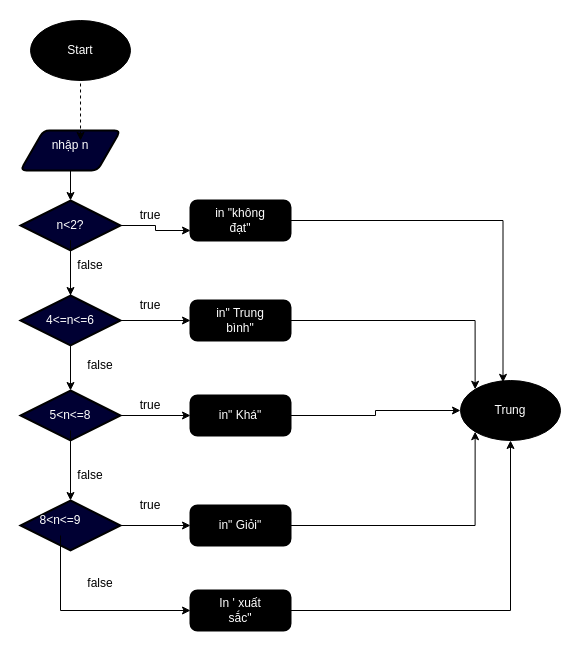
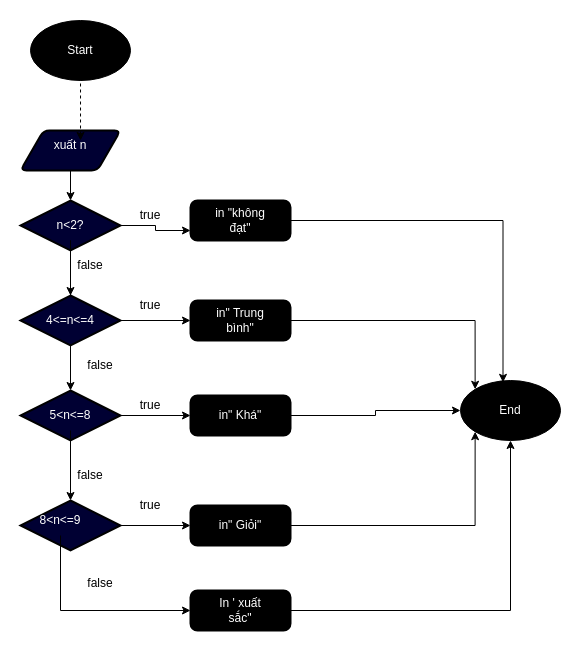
  <mxCell id="0" />
  <mxCell id="1" parent="0" />
  <mxCell id="2" value="" style="ellipse;whiteSpace=wrap;html=1;fillColor=#000000;" vertex="1" parent="1"><mxGeometry x="30" width="100" height="60" as="geometry" y="20" /></mxCell>
  <mxCell id="3" value="" style="ellipse;whiteSpace=wrap;html=1;fillColor=#000000;" vertex="1" parent="1"><mxGeometry x="460" y="380" width="100" height="60" as="geometry" /></mxCell>
  <mxCell id="4" value="&lt;font color=&quot;#ffffff&quot;&gt;Start&lt;/font&gt;" style="text;strokeColor=none;align=center;fillColor=none;html=1;verticalAlign=middle;whiteSpace=wrap;rounded=0;" vertex="1" parent="1"><mxGeometry x="50" y="35" width="60" height="30" as="geometry" /></mxCell>
- <mxCell id="5" value="&lt;font color=&quot;#ffffff&quot;&gt;Trung&lt;/font&gt;" style="text;strokeColor=none;align=center;fillColor=none;html=1;verticalAlign=middle;whiteSpace=wrap;rounded=0;" vertex="1" parent="1"><mxGeometry x="480" y="395" width="60" height="30" as="geometry" /></mxCell>
+ <mxCell id="5" value="&lt;font color=&quot;#ffffff&quot;&gt;End&lt;/font&gt;" style="text;strokeColor=none;align=center;fillColor=none;html=1;verticalAlign=middle;whiteSpace=wrap;rounded=0;" vertex="1" parent="1"><mxGeometry x="480" y="395" width="60" height="30" as="geometry" /></mxCell>
  <mxCell id="6" value="" style="shape=parallelogram;html=1;strokeWidth=2;perimeter=parallelogramPerimeter;whiteSpace=wrap;rounded=1;arcSize=12;size=0.23;fillColor=#000033;" vertex="1" parent="1"><mxGeometry y="130" width="100" height="40" as="geometry" x="20" /></mxCell>
- <mxCell id="7" value="&lt;font color=&quot;#ffffff&quot;&gt;nhập n&lt;/font&gt;" style="text;strokeColor=none;align=center;fillColor=none;html=1;verticalAlign=middle;whiteSpace=wrap;rounded=0;" vertex="1" parent="1"><mxGeometry x="40" y="130" width="60" height="30" as="geometry" /></mxCell>
+ <mxCell id="7" value="&lt;font color=&quot;#ffffff&quot;&gt;xuất n&lt;/font&gt;" style="text;strokeColor=none;align=center;fillColor=none;html=1;verticalAlign=middle;whiteSpace=wrap;rounded=0;" vertex="1" parent="1"><mxGeometry x="40" y="130" width="60" height="30" as="geometry" /></mxCell>
  <mxCell id="8" style="edgeStyle=orthogonalEdgeStyle;rounded=0;orthogonalLoop=1;jettySize=auto;html=1;exitX=1;exitY=0.5;exitDx=0;exitDy=0;exitPerimeter=0;entryX=0;entryY=0.75;entryDx=0;entryDy=0;" edge="1" parent="1" source="9" target="12"><mxGeometry relative="1" as="geometry" /></mxCell>
  <mxCell id="9" value="" style="strokeWidth=2;html=1;shape=mxgraph.flowchart.decision;whiteSpace=wrap;fillColor=#000033;" vertex="1" parent="1"><mxGeometry y="200" width="100" height="50" as="geometry" x="20" /></mxCell>
  <mxCell id="10" style="edgeStyle=orthogonalEdgeStyle;rounded=0;orthogonalLoop=1;jettySize=auto;html=1;exitX=0.5;exitY=1;exitDx=0;exitDy=0;entryX=0.5;entryY=0;entryDx=0;entryDy=0;" edge="1" parent="1" source="11" target="16"><mxGeometry relative="1" as="geometry" /></mxCell>
  <mxCell id="11" value="&lt;font color=&quot;#ffffff&quot;&gt;n&amp;lt;2?&lt;/font&gt;" style="text;strokeColor=none;align=center;fillColor=none;html=1;verticalAlign=middle;whiteSpace=wrap;rounded=0;" vertex="1" parent="1"><mxGeometry x="40" y="210" width="60" height="30" as="geometry" /></mxCell>
  <mxCell id="12" value="" style="rounded=1;whiteSpace=wrap;html=1;absoluteArcSize=1;arcSize=14;strokeWidth=2;fillColor=#000000;" vertex="1" parent="1"><mxGeometry x="190" y="200" width="100" height="40" as="geometry" /></mxCell>
  <mxCell id="13" value="&lt;font color=&quot;#ffffff&quot;&gt;in &quot;không đạt&quot;&lt;/font&gt;" style="text;strokeColor=none;align=center;fillColor=none;html=1;verticalAlign=middle;whiteSpace=wrap;rounded=0;" vertex="1" parent="1"><mxGeometry x="210" y="205" width="60" height="30" as="geometry" /></mxCell>
  <mxCell id="14" style="edgeStyle=orthogonalEdgeStyle;rounded=0;orthogonalLoop=1;jettySize=auto;html=1;entryX=0;entryY=0.5;entryDx=0;entryDy=0;" edge="1" parent="1" source="15" target="25"><mxGeometry relative="1" as="geometry" /></mxCell>
  <mxCell id="15" value="" style="strokeWidth=2;html=1;shape=mxgraph.flowchart.decision;whiteSpace=wrap;fillColor=#000033;" vertex="1" parent="1"><mxGeometry y="295" width="100" height="50" as="geometry" x="20" /></mxCell>
- <mxCell id="16" value="&lt;font color=&quot;#ffffff&quot;&gt;4&amp;lt;=n&amp;lt;=6&lt;/font&gt;" style="text;strokeColor=none;align=center;fillColor=none;html=1;verticalAlign=middle;whiteSpace=wrap;rounded=0;" vertex="1" parent="1"><mxGeometry x="40" y="305" width="60" height="30" as="geometry" /></mxCell>
+ <mxCell id="16" value="&lt;font color=&quot;#ffffff&quot;&gt;4&amp;lt;=n&amp;lt;=4&lt;/font&gt;" style="text;strokeColor=none;align=center;fillColor=none;html=1;verticalAlign=middle;whiteSpace=wrap;rounded=0;" vertex="1" parent="1"><mxGeometry x="40" y="305" width="60" height="30" as="geometry" /></mxCell>
  <mxCell id="17" style="edgeStyle=orthogonalEdgeStyle;rounded=0;orthogonalLoop=1;jettySize=auto;html=1;entryX=0;entryY=0.5;entryDx=0;entryDy=0;" edge="1" parent="1" source="18" target="28"><mxGeometry relative="1" as="geometry" /></mxCell>
  <mxCell id="18" value="" style="strokeWidth=2;html=1;shape=mxgraph.flowchart.decision;whiteSpace=wrap;fillColor=#000033;" vertex="1" parent="1"><mxGeometry y="390" width="100" height="50" as="geometry" x="20" /></mxCell>
  <mxCell id="19" value="&lt;font color=&quot;#ffffff&quot;&gt;5&amp;lt;n&amp;lt;=8&lt;/font&gt;" style="text;strokeColor=none;align=center;fillColor=none;html=1;verticalAlign=middle;whiteSpace=wrap;rounded=0;" vertex="1" parent="1"><mxGeometry x="40" y="400" width="60" height="30" as="geometry" /></mxCell>
  <mxCell id="20" style="edgeStyle=orthogonalEdgeStyle;rounded=0;orthogonalLoop=1;jettySize=auto;html=1;entryX=0;entryY=0.5;entryDx=0;entryDy=0;" edge="1" parent="1" source="21" target="31"><mxGeometry relative="1" as="geometry" /></mxCell>
  <mxCell id="21" value="" style="strokeWidth=2;html=1;shape=mxgraph.flowchart.decision;whiteSpace=wrap;fillColor=#000033;" vertex="1" parent="1"><mxGeometry y="500" width="100" height="50" as="geometry" x="20" /></mxCell>
  <mxCell id="22" style="edgeStyle=orthogonalEdgeStyle;rounded=0;orthogonalLoop=1;jettySize=auto;html=1;exitX=0.5;exitY=1;exitDx=0;exitDy=0;entryX=0;entryY=0.5;entryDx=0;entryDy=0;" edge="1" parent="1" source="23" target="34"><mxGeometry relative="1" as="geometry" /></mxCell>
  <mxCell id="23" value="&lt;font color=&quot;#ffffff&quot;&gt;8&amp;lt;n&amp;lt;=9&lt;/font&gt;" style="text;strokeColor=none;align=center;fillColor=none;html=1;verticalAlign=middle;whiteSpace=wrap;rounded=0;" vertex="1" parent="1"><mxGeometry x="30" y="505" width="60" height="30" as="geometry" /></mxCell>
  <mxCell id="24" style="edgeStyle=orthogonalEdgeStyle;rounded=0;orthogonalLoop=1;jettySize=auto;html=1;entryX=0;entryY=0;entryDx=0;entryDy=0;" edge="1" parent="1" source="25" target="3"><mxGeometry relative="1" as="geometry" /></mxCell>
  <mxCell id="25" value="" style="rounded=1;whiteSpace=wrap;html=1;absoluteArcSize=1;arcSize=14;strokeWidth=2;fillColor=#000000;" vertex="1" parent="1"><mxGeometry x="190" y="300" width="100" height="40" as="geometry" /></mxCell>
  <mxCell id="26" value="&lt;font color=&quot;#ffffff&quot;&gt;in&quot; Trung bình&quot;&lt;/font&gt;" style="text;strokeColor=none;align=center;fillColor=none;html=1;verticalAlign=middle;whiteSpace=wrap;rounded=0;" vertex="1" parent="1"><mxGeometry x="210" y="305" width="60" height="30" as="geometry" /></mxCell>
  <mxCell id="27" style="edgeStyle=orthogonalEdgeStyle;rounded=0;orthogonalLoop=1;jettySize=auto;html=1;entryX=0;entryY=0.5;entryDx=0;entryDy=0;" edge="1" parent="1" source="28" target="3"><mxGeometry relative="1" as="geometry" /></mxCell>
  <mxCell id="28" value="" style="rounded=1;whiteSpace=wrap;html=1;absoluteArcSize=1;arcSize=14;strokeWidth=2;fillColor=#000000;" vertex="1" parent="1"><mxGeometry x="190" y="395" width="100" height="40" as="geometry" /></mxCell>
  <mxCell id="29" value="&lt;font color=&quot;#ffffff&quot;&gt;in&quot; Khá&quot;&lt;/font&gt;" style="text;strokeColor=none;align=center;fillColor=none;html=1;verticalAlign=middle;whiteSpace=wrap;rounded=0;" vertex="1" parent="1"><mxGeometry x="210" y="400" width="60" height="30" as="geometry" /></mxCell>
  <mxCell id="30" style="edgeStyle=orthogonalEdgeStyle;rounded=0;orthogonalLoop=1;jettySize=auto;html=1;entryX=0;entryY=1;entryDx=0;entryDy=0;" edge="1" parent="1" source="31" target="3"><mxGeometry relative="1" as="geometry" /></mxCell>
  <mxCell id="31" value="" style="rounded=1;whiteSpace=wrap;html=1;absoluteArcSize=1;arcSize=14;strokeWidth=2;fillColor=#000000;" vertex="1" parent="1"><mxGeometry x="190" y="505" width="100" height="40" as="geometry" /></mxCell>
  <mxCell id="32" value="&lt;font color=&quot;#ffffff&quot;&gt;in&quot; Giỏi&quot;&lt;/font&gt;" style="text;strokeColor=none;align=center;fillColor=none;html=1;verticalAlign=middle;whiteSpace=wrap;rounded=0;" vertex="1" parent="1"><mxGeometry x="210" y="510" width="60" height="30" as="geometry" /></mxCell>
  <mxCell id="33" style="edgeStyle=orthogonalEdgeStyle;rounded=0;orthogonalLoop=1;jettySize=auto;html=1;entryX=0.5;entryY=1;entryDx=0;entryDy=0;" edge="1" parent="1" source="34" target="3"><mxGeometry relative="1" as="geometry" /></mxCell>
  <mxCell id="34" value="" style="rounded=1;whiteSpace=wrap;html=1;absoluteArcSize=1;arcSize=14;strokeWidth=2;fillColor=#000000;" vertex="1" parent="1"><mxGeometry x="190" y="590" width="100" height="40" as="geometry" /></mxCell>
  <mxCell id="35" value="&lt;font color=&quot;#ffffff&quot;&gt;In ' xuất sắc&quot;&lt;/font&gt;" style="text;strokeColor=none;align=center;fillColor=none;html=1;verticalAlign=middle;whiteSpace=wrap;rounded=0;" vertex="1" parent="1"><mxGeometry x="210" y="597.5" width="60" height="25" as="geometry" /></mxCell>
  <mxCell id="36" style="edgeStyle=orthogonalEdgeStyle;rounded=0;orthogonalLoop=1;jettySize=auto;html=1;entryX=0.667;entryY=0.333;entryDx=0;entryDy=0;entryPerimeter=0;dashed=1;" edge="1" parent="1" source="4" target="7"><mxGeometry relative="1" as="geometry" /></mxCell>
  <mxCell id="37" style="edgeStyle=orthogonalEdgeStyle;rounded=0;orthogonalLoop=1;jettySize=auto;html=1;exitX=0.5;exitY=1;exitDx=0;exitDy=0;entryX=0.5;entryY=0;entryDx=0;entryDy=0;entryPerimeter=0;" edge="1" parent="1" source="6" target="9"><mxGeometry relative="1" as="geometry" /></mxCell>
  <mxCell id="38" style="edgeStyle=orthogonalEdgeStyle;rounded=0;orthogonalLoop=1;jettySize=auto;html=1;exitX=0.5;exitY=1;exitDx=0;exitDy=0;exitPerimeter=0;entryX=0.5;entryY=0;entryDx=0;entryDy=0;entryPerimeter=0;" edge="1" parent="1" source="15" target="18"><mxGeometry relative="1" as="geometry" /></mxCell>
  <mxCell id="39" style="edgeStyle=orthogonalEdgeStyle;rounded=0;orthogonalLoop=1;jettySize=auto;html=1;exitX=0.5;exitY=1;exitDx=0;exitDy=0;entryX=0.5;entryY=0;entryDx=0;entryDy=0;entryPerimeter=0;" edge="1" parent="1" source="11" target="15"><mxGeometry relative="1" as="geometry" /></mxCell>
  <mxCell id="40" style="edgeStyle=orthogonalEdgeStyle;rounded=0;orthogonalLoop=1;jettySize=auto;html=1;entryX=0.5;entryY=0;entryDx=0;entryDy=0;entryPerimeter=0;" edge="1" parent="1" source="19" target="21"><mxGeometry relative="1" as="geometry" /></mxCell>
  <mxCell id="41" style="edgeStyle=orthogonalEdgeStyle;rounded=0;orthogonalLoop=1;jettySize=auto;html=1;exitX=1;exitY=0.5;exitDx=0;exitDy=0;entryX=0.425;entryY=0.031;entryDx=0;entryDy=0;entryPerimeter=0;" edge="1" parent="1" source="12" target="3"><mxGeometry relative="1" as="geometry" /></mxCell>
  <mxCell id="42" value="true" style="text;strokeColor=none;align=center;fillColor=none;html=1;verticalAlign=middle;whiteSpace=wrap;rounded=0;" vertex="1" parent="1"><mxGeometry x="120" y="200" width="60" height="30" as="geometry" /></mxCell>
  <mxCell id="43" value="true" style="text;strokeColor=none;align=center;fillColor=none;html=1;verticalAlign=middle;whiteSpace=wrap;rounded=0;" vertex="1" parent="1"><mxGeometry x="120" y="290" width="60" height="30" as="geometry" /></mxCell>
  <mxCell id="44" value="true" style="text;strokeColor=none;align=center;fillColor=none;html=1;verticalAlign=middle;whiteSpace=wrap;rounded=0;" vertex="1" parent="1"><mxGeometry x="120" y="390" width="60" height="30" as="geometry" /></mxCell>
  <mxCell id="45" value="true" style="text;strokeColor=none;align=center;fillColor=none;html=1;verticalAlign=middle;whiteSpace=wrap;rounded=0;" vertex="1" parent="1"><mxGeometry x="120" y="490" width="60" height="30" as="geometry" /></mxCell>
  <mxCell id="46" value="false" style="text;strokeColor=none;align=center;fillColor=none;html=1;verticalAlign=middle;whiteSpace=wrap;rounded=0;" vertex="1" parent="1"><mxGeometry x="60" y="250" width="60" height="30" as="geometry" /></mxCell>
  <mxCell id="47" value="false" style="text;strokeColor=none;align=center;fillColor=none;html=1;verticalAlign=middle;whiteSpace=wrap;rounded=0;" vertex="1" parent="1"><mxGeometry x="70" y="350" width="60" height="30" as="geometry" /></mxCell>
  <mxCell id="48" value="false" style="text;strokeColor=none;align=center;fillColor=none;html=1;verticalAlign=middle;whiteSpace=wrap;rounded=0;" vertex="1" parent="1"><mxGeometry x="60" y="460" width="60" height="30" as="geometry" /></mxCell>
  <mxCell id="49" value="false" style="text;strokeColor=none;align=center;fillColor=none;html=1;verticalAlign=middle;whiteSpace=wrap;rounded=0;" vertex="1" parent="1"><mxGeometry x="70" y="567.5" width="60" height="30" as="geometry" /></mxCell>
